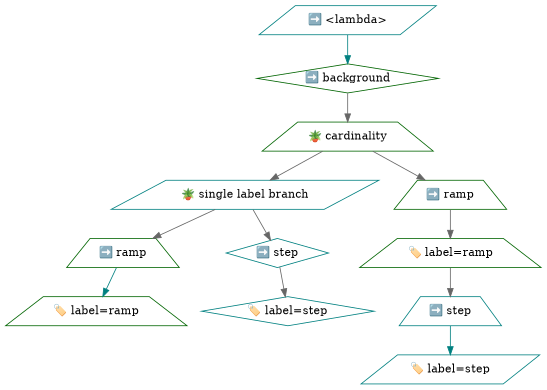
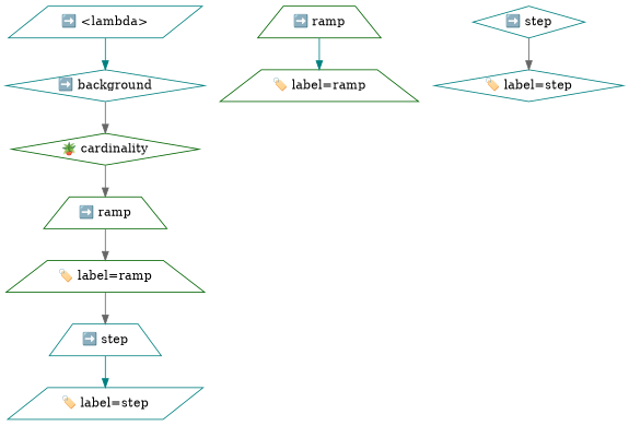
  digraph {
    node [color=teal shape=trapezium]
    edge [color=gray40]
    n1 [label="➡️ <lambda>" shape=parallelogram]
-   n2 [color=darkgreen label="➡️ background" shape=diamond]
-   n3 [color=darkgreen label="🪴 cardinality"]
-   n4 [label="🪴 single label branch" shape=parallelogram]
+   n2 [label="➡️ background" shape=diamond]
+   n3 [color=darkgreen label="🪴 cardinality" shape=diamond]
    n5 [color=darkgreen label="➡️ ramp"]
    n6 [color=darkgreen label="➡️ ramp"]
    n7 [label="➡️ step" shape=diamond]
    n8 [color=darkgreen label="🏷️ label=ramp"]
    n9 [color=darkgreen label="🏷️ label=ramp"]
    n10 [label="🏷️ label=step" shape=diamond]
    n11 [label="➡️ step"]
    n12 [label="🏷️ label=step" shape=parallelogram]
    n1 -> n2 [color=teal]
    n2 -> n3
-   n3 -> n4
    n3 -> n5
-   n4 -> n6
-   n4 -> n7
    n5 -> n8
    n6 -> n9 [color=teal]
    n7 -> n10
    n8 -> n11
    n11 -> n12 [color=teal]
  }
